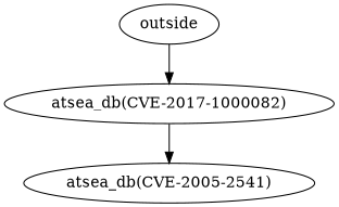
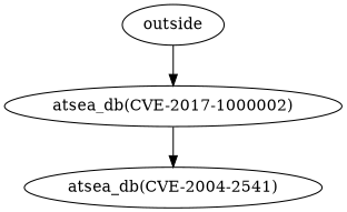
  digraph {
    edge [contstraint=false]
    outside
-   "atsea_db(CVE-2017-1000082)"
-   "atsea_db(CVE-2005-2541)"
+   "atsea_db(CVE-2017-1000082)" [label="atsea_db(CVE-2017-1000002)"]
+   "atsea_db(CVE-2005-2541)" [label="atsea_db(CVE-2004-2541)"]
    outside -> "atsea_db(CVE-2017-1000082)"
    "atsea_db(CVE-2017-1000082)" -> "atsea_db(CVE-2005-2541)"
  }
